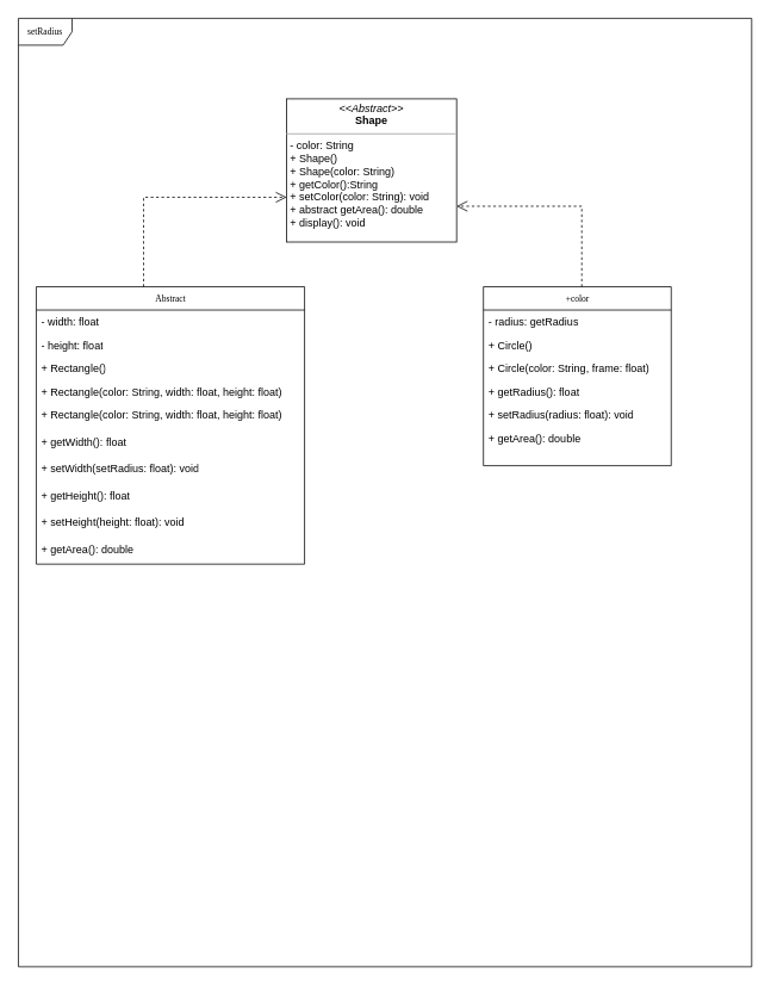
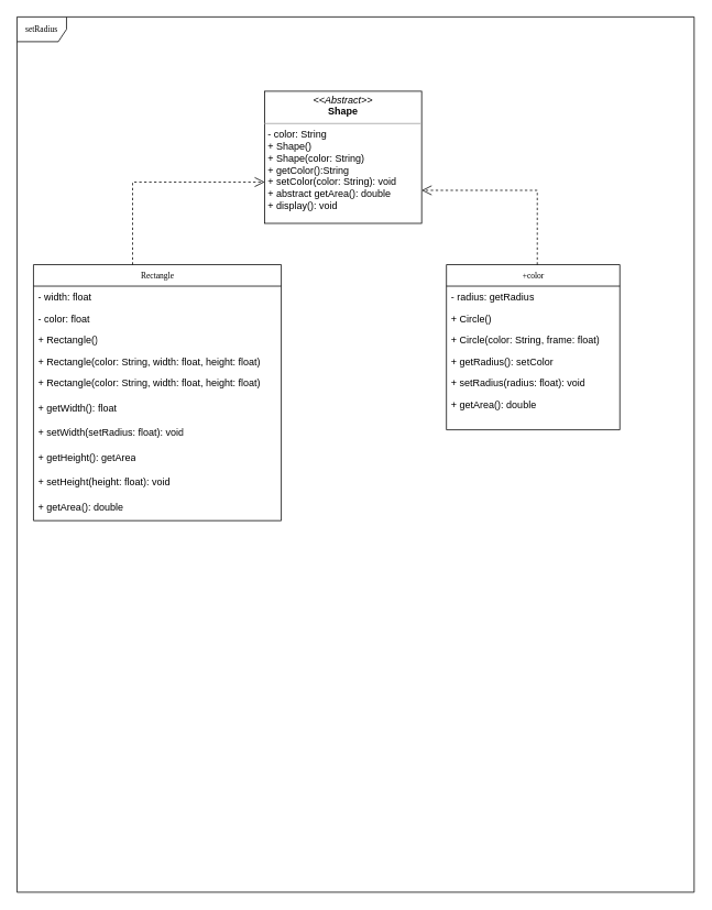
  <mxCell id="0" />
  <mxCell id="1" parent="0" />
  <mxCell id="2" value="setRadius" style="shape=umlFrame;whiteSpace=wrap;html=1;rounded=0;shadow=0;comic=0;labelBackgroundColor=none;strokeWidth=1;fontFamily=Verdana;fontSize=10;align=center;" vertex="1" parent="1"><mxGeometry width="820" height="1060" as="geometry" x="20" y="20" /></mxCell>
- <mxCell id="3" value="Abstract" style="swimlane;html=1;fontStyle=0;childLayout=stackLayout;horizontal=1;startSize=26;fillColor=none;horizontalStack=0;resizeParent=1;resizeLast=0;collapsible=1;marginBottom=0;swimlaneFillColor=#ffffff;rounded=0;shadow=0;comic=0;labelBackgroundColor=none;strokeWidth=1;fontFamily=Verdana;fontSize=10;align=center;" vertex="1" parent="1"><mxGeometry x="40" y="320" width="300" height="310" as="geometry" /></mxCell>
+ <mxCell id="3" value="Rectangle" style="swimlane;html=1;fontStyle=0;childLayout=stackLayout;horizontal=1;startSize=26;fillColor=none;horizontalStack=0;resizeParent=1;resizeLast=0;collapsible=1;marginBottom=0;swimlaneFillColor=#ffffff;rounded=0;shadow=0;comic=0;labelBackgroundColor=none;strokeWidth=1;fontFamily=Verdana;fontSize=10;align=center;" vertex="1" parent="1"><mxGeometry x="40" y="320" width="300" height="310" as="geometry" /></mxCell>
  <mxCell id="4" value="&lt;span style=&quot;text-wrap: nowrap;&quot;&gt;- width: float&lt;/span&gt;" style="text;html=1;strokeColor=none;fillColor=none;align=left;verticalAlign=top;spacingLeft=4;spacingRight=4;whiteSpace=wrap;overflow=hidden;rotatable=0;points=[[0,0.5],[1,0.5]];portConstraint=eastwest;" vertex="1" parent="3"><mxGeometry y="26" width="300" height="26" as="geometry" /></mxCell>
- <mxCell id="5" value="&lt;span style=&quot;text-wrap: nowrap;&quot;&gt;- height: float&lt;/span&gt;" style="text;html=1;strokeColor=none;fillColor=none;align=left;verticalAlign=top;spacingLeft=4;spacingRight=4;whiteSpace=wrap;overflow=hidden;rotatable=0;points=[[0,0.5],[1,0.5]];portConstraint=eastwest;" vertex="1" parent="3"><mxGeometry y="52" width="300" height="26" as="geometry" /></mxCell>
+ <mxCell id="5" value="&lt;span style=&quot;text-wrap: nowrap;&quot;&gt;- color: float&lt;/span&gt;" style="text;html=1;strokeColor=none;fillColor=none;align=left;verticalAlign=top;spacingLeft=4;spacingRight=4;whiteSpace=wrap;overflow=hidden;rotatable=0;points=[[0,0.5],[1,0.5]];portConstraint=eastwest;" vertex="1" parent="3"><mxGeometry y="52" width="300" height="26" as="geometry" /></mxCell>
  <mxCell id="6" value="&lt;span style=&quot;text-wrap: nowrap;&quot;&gt;+ Rectangle()&lt;/span&gt;" style="text;html=1;strokeColor=none;fillColor=none;align=left;verticalAlign=top;spacingLeft=4;spacingRight=4;whiteSpace=wrap;overflow=hidden;rotatable=0;points=[[0,0.5],[1,0.5]];portConstraint=eastwest;" vertex="1" parent="3"><mxGeometry y="78" width="300" height="26" as="geometry" /></mxCell>
  <mxCell id="7" value="&lt;span style=&quot;text-wrap: nowrap;&quot;&gt;+ Rectangle(color: String, width: float, height: float)&lt;/span&gt;" style="text;html=1;strokeColor=none;fillColor=none;align=left;verticalAlign=top;spacingLeft=4;spacingRight=4;whiteSpace=wrap;overflow=hidden;rotatable=0;points=[[0,0.5],[1,0.5]];portConstraint=eastwest;" vertex="1" parent="3"><mxGeometry y="104" width="300" height="26" as="geometry" /></mxCell>
  <mxCell id="8" value="&lt;span style=&quot;text-wrap: nowrap;&quot;&gt;+ Rectangle(color: String, width: float, height: float)&lt;/span&gt;" style="text;html=1;strokeColor=none;fillColor=none;align=left;verticalAlign=top;spacingLeft=4;spacingRight=4;whiteSpace=wrap;overflow=hidden;rotatable=0;points=[[0,0.5],[1,0.5]];portConstraint=eastwest;" vertex="1" parent="3"><mxGeometry y="130" width="300" height="30" as="geometry" /></mxCell>
  <mxCell id="9" value="+ getWidth(): float" style="text;html=1;strokeColor=none;fillColor=none;align=left;verticalAlign=top;spacingLeft=4;spacingRight=4;whiteSpace=wrap;overflow=hidden;rotatable=0;points=[[0,0.5],[1,0.5]];portConstraint=eastwest;" vertex="1" parent="3"><mxGeometry y="160" width="300" height="30" as="geometry" /></mxCell>
  <mxCell id="10" value="+ setWidth(setRadius: float): void" style="text;html=1;strokeColor=none;fillColor=none;align=left;verticalAlign=top;spacingLeft=4;spacingRight=4;whiteSpace=wrap;overflow=hidden;rotatable=0;points=[[0,0.5],[1,0.5]];portConstraint=eastwest;" vertex="1" parent="3"><mxGeometry y="190" width="300" height="30" as="geometry" /></mxCell>
- <mxCell id="11" value="+ getHeight(): float" style="text;html=1;strokeColor=none;fillColor=none;align=left;verticalAlign=top;spacingLeft=4;spacingRight=4;whiteSpace=wrap;overflow=hidden;rotatable=0;points=[[0,0.5],[1,0.5]];portConstraint=eastwest;" vertex="1" parent="3"><mxGeometry y="220" width="300" height="30" as="geometry" /></mxCell>
+ <mxCell id="11" value="+ getHeight(): getArea" style="text;html=1;strokeColor=none;fillColor=none;align=left;verticalAlign=top;spacingLeft=4;spacingRight=4;whiteSpace=wrap;overflow=hidden;rotatable=0;points=[[0,0.5],[1,0.5]];portConstraint=eastwest;" vertex="1" parent="3"><mxGeometry y="220" width="300" height="30" as="geometry" /></mxCell>
  <mxCell id="12" value="+ setHeight(height: float): void" style="text;html=1;strokeColor=none;fillColor=none;align=left;verticalAlign=top;spacingLeft=4;spacingRight=4;whiteSpace=wrap;overflow=hidden;rotatable=0;points=[[0,0.5],[1,0.5]];portConstraint=eastwest;" vertex="1" parent="3"><mxGeometry y="250" width="300" height="30" as="geometry" /></mxCell>
  <mxCell id="13" value="+ getArea(): double" style="text;html=1;strokeColor=none;fillColor=none;align=left;verticalAlign=top;spacingLeft=4;spacingRight=4;whiteSpace=wrap;overflow=hidden;rotatable=0;points=[[0,0.5],[1,0.5]];portConstraint=eastwest;" vertex="1" parent="3"><mxGeometry y="280" width="300" height="30" as="geometry" /></mxCell>
  <mxCell id="14" value="+color" style="swimlane;html=1;fontStyle=0;childLayout=stackLayout;horizontal=1;startSize=26;fillColor=none;horizontalStack=0;resizeParent=1;resizeLast=0;collapsible=1;marginBottom=0;swimlaneFillColor=#ffffff;rounded=0;shadow=0;comic=0;labelBackgroundColor=none;strokeWidth=1;fontFamily=Verdana;fontSize=10;align=center;" vertex="1" parent="1"><mxGeometry x="540" y="320" width="210" height="200" as="geometry" /></mxCell>
  <mxCell id="15" value="&lt;span style=&quot;text-wrap: nowrap;&quot;&gt;- radius: getRadius&lt;/span&gt;" style="text;html=1;strokeColor=none;fillColor=none;align=left;verticalAlign=top;spacingLeft=4;spacingRight=4;whiteSpace=wrap;overflow=hidden;rotatable=0;points=[[0,0.5],[1,0.5]];portConstraint=eastwest;" vertex="1" parent="14"><mxGeometry y="26" width="210" height="26" as="geometry" /></mxCell>
  <mxCell id="16" value="+ Circle()" style="text;html=1;strokeColor=none;fillColor=none;align=left;verticalAlign=top;spacingLeft=4;spacingRight=4;whiteSpace=wrap;overflow=hidden;rotatable=0;points=[[0,0.5],[1,0.5]];portConstraint=eastwest;" vertex="1" parent="14"><mxGeometry y="52" width="210" height="26" as="geometry" /></mxCell>
  <mxCell id="17" value="+ Circle(color: String, frame: float)" style="text;html=1;strokeColor=none;fillColor=none;align=left;verticalAlign=top;spacingLeft=4;spacingRight=4;whiteSpace=wrap;overflow=hidden;rotatable=0;points=[[0,0.5],[1,0.5]];portConstraint=eastwest;" vertex="1" parent="14"><mxGeometry y="78" width="210" height="26" as="geometry" /></mxCell>
- <mxCell id="18" value="+ getRadius(): float" style="text;html=1;strokeColor=none;fillColor=none;align=left;verticalAlign=top;spacingLeft=4;spacingRight=4;whiteSpace=wrap;overflow=hidden;rotatable=0;points=[[0,0.5],[1,0.5]];portConstraint=eastwest;" vertex="1" parent="14"><mxGeometry y="104" width="210" height="26" as="geometry" /></mxCell>
+ <mxCell id="18" value="+ getRadius(): setColor" style="text;html=1;strokeColor=none;fillColor=none;align=left;verticalAlign=top;spacingLeft=4;spacingRight=4;whiteSpace=wrap;overflow=hidden;rotatable=0;points=[[0,0.5],[1,0.5]];portConstraint=eastwest;" vertex="1" parent="14"><mxGeometry y="104" width="210" height="26" as="geometry" /></mxCell>
  <mxCell id="19" value="+ setRadius(radius: float): void" style="text;html=1;strokeColor=none;fillColor=none;align=left;verticalAlign=top;spacingLeft=4;spacingRight=4;whiteSpace=wrap;overflow=hidden;rotatable=0;points=[[0,0.5],[1,0.5]];portConstraint=eastwest;" vertex="1" parent="14"><mxGeometry y="130" width="210" height="26" as="geometry" /></mxCell>
  <mxCell id="20" value="+ getArea(): double" style="text;html=1;strokeColor=none;fillColor=none;align=left;verticalAlign=top;spacingLeft=4;spacingRight=4;whiteSpace=wrap;overflow=hidden;rotatable=0;points=[[0,0.5],[1,0.5]];portConstraint=eastwest;" vertex="1" parent="14"><mxGeometry y="156" width="210" height="26" as="geometry" /></mxCell>
  <mxCell id="21" style="edgeStyle=orthogonalEdgeStyle;rounded=0;html=1;labelBackgroundColor=none;startFill=0;endArrow=open;endFill=0;endSize=10;fontFamily=Verdana;fontSize=10;dashed=1;" edge="1" parent="1"><mxGeometry relative="1" as="geometry"><Array as="points"><mxPoint x="160" y="220" /></Array><mxPoint x="160" y="320" as="sourcePoint" /><mxPoint x="320" y="220" as="targetPoint" /></mxGeometry></mxCell>
  <mxCell id="22" style="edgeStyle=orthogonalEdgeStyle;rounded=0;html=1;dashed=1;labelBackgroundColor=none;startFill=0;endArrow=open;endFill=0;endSize=10;fontFamily=Verdana;fontSize=10;entryX=1;entryY=0.75;entryDx=0;entryDy=0;" edge="1" parent="1" source="14" target="23"><mxGeometry relative="1" as="geometry"><Array as="points"><mxPoint x="650" y="230" /></Array></mxGeometry></mxCell>
  <mxCell id="23" value="&lt;p style=&quot;margin:0px;margin-top:4px;text-align:center;&quot;&gt;&lt;i&gt;&amp;lt;&amp;lt;Abstract&amp;gt;&amp;gt;&lt;/i&gt;&lt;br&gt;&lt;b&gt;Shape&lt;/b&gt;&lt;/p&gt;&lt;hr size=&quot;1&quot;&gt;&lt;p style=&quot;margin:0px;margin-left:4px;&quot;&gt;&lt;span style=&quot;background-color: initial;&quot;&gt;- color: String&lt;/span&gt;&lt;/p&gt;&lt;p style=&quot;margin:0px;margin-left:4px;&quot;&gt;&lt;span style=&quot;background-color: initial;&quot;&gt;+ Shape()&lt;/span&gt;&lt;/p&gt;&lt;p style=&quot;margin:0px;margin-left:4px;&quot;&gt;&lt;span style=&quot;background-color: initial;&quot;&gt;+ Shape(color: String)&lt;/span&gt;&lt;/p&gt;&lt;p style=&quot;margin:0px;margin-left:4px;&quot;&gt;&lt;span style=&quot;background-color: initial;&quot;&gt;+ getColor():String&lt;/span&gt;&lt;/p&gt;&lt;p style=&quot;margin:0px;margin-left:4px;&quot;&gt;&lt;span style=&quot;background-color: initial;&quot;&gt;+ setColor(color: String): void&lt;/span&gt;&lt;/p&gt;&lt;p style=&quot;margin:0px;margin-left:4px;&quot;&gt;&lt;span style=&quot;background-color: initial;&quot;&gt;+ abstract getArea(): double&lt;/span&gt;&lt;/p&gt;&lt;p style=&quot;margin:0px;margin-left:4px;&quot;&gt;&lt;span style=&quot;background-color: initial;&quot;&gt;+ display(): void&lt;/span&gt;&lt;br&gt;&lt;/p&gt;" style="verticalAlign=top;align=left;overflow=fill;fontSize=12;fontFamily=Helvetica;html=1;rounded=0;shadow=0;comic=0;labelBackgroundColor=none;strokeWidth=1" vertex="1" parent="1"><mxGeometry x="320" y="110" width="190" height="160" as="geometry" /></mxCell>
  <mxCell id="24" style="edgeStyle=orthogonalEdgeStyle;rounded=0;orthogonalLoop=1;jettySize=auto;html=1;exitX=0.5;exitY=1;exitDx=0;exitDy=0;" edge="1" parent="1" source="23" target="23"><mxGeometry relative="1" as="geometry" /></mxCell>
  <mxCell id="25" style="edgeStyle=orthogonalEdgeStyle;rounded=0;orthogonalLoop=1;jettySize=auto;html=1;exitX=0.5;exitY=1;exitDx=0;exitDy=0;" edge="1" parent="1" source="23" target="23"><mxGeometry relative="1" as="geometry" /></mxCell>
  <mxCell id="26" style="edgeStyle=orthogonalEdgeStyle;rounded=0;orthogonalLoop=1;jettySize=auto;html=1;exitX=0.5;exitY=1;exitDx=0;exitDy=0;" edge="1" parent="1" source="23" target="23"><mxGeometry relative="1" as="geometry" /></mxCell>
